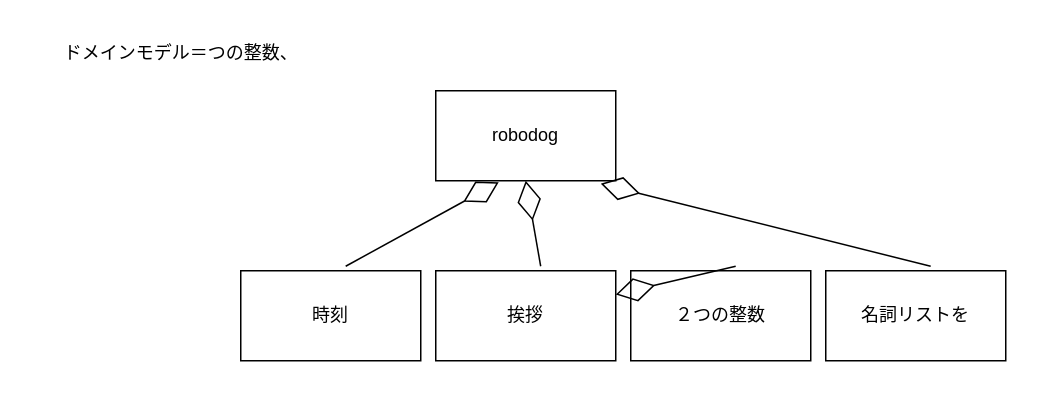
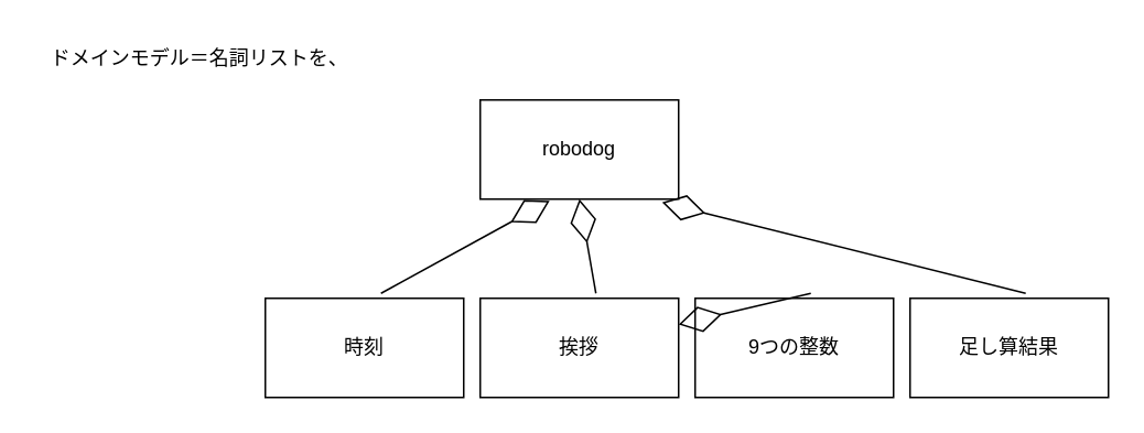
  <mxCell id="0" />
  <mxCell id="1" parent="0" />
  <mxCell id="2" value="robodog" style="rounded=0;whiteSpace=wrap;html=1;" vertex="1" parent="1"><mxGeometry x="290" y="60" width="120" height="60" as="geometry" /></mxCell>
  <mxCell id="3" value="時刻" style="rounded=0;whiteSpace=wrap;html=1;" vertex="1" parent="1"><mxGeometry x="160" y="180" width="120" height="60" as="geometry" /></mxCell>
  <mxCell id="4" value="" style="endArrow=diamondThin;endFill=0;endSize=24;html=1;rounded=0;exitX=0.583;exitY=-0.05;exitDx=0;exitDy=0;exitPerimeter=0;entryX=0.35;entryY=1.017;entryDx=0;entryDy=0;entryPerimeter=0;" edge="1" parent="1" source="3" target="2"><mxGeometry width="160" relative="1" as="geometry"><mxPoint x="460" y="175" as="sourcePoint" /><mxPoint x="320" y="130" as="targetPoint" /></mxGeometry></mxCell>
  <mxCell id="5" value="挨拶" style="rounded=0;whiteSpace=wrap;html=1;" vertex="1" parent="1"><mxGeometry x="290" y="180" width="120" height="60" as="geometry" /></mxCell>
  <mxCell id="6" value="" style="endArrow=diamondThin;endFill=0;endSize=24;html=1;rounded=0;exitX=0.583;exitY=-0.05;exitDx=0;exitDy=0;exitPerimeter=0;entryX=0.5;entryY=1;entryDx=0;entryDy=0;" edge="1" parent="1" source="5" target="2"><mxGeometry width="160" relative="1" as="geometry"><mxPoint x="630" y="265" as="sourcePoint" /><mxPoint x="490" y="100" as="targetPoint" /></mxGeometry></mxCell>
- <mxCell id="7" value="２つの整数" style="rounded=0;whiteSpace=wrap;html=1;" vertex="1" parent="1"><mxGeometry x="420" y="180" width="120" height="60" as="geometry" /></mxCell>
+ <mxCell id="7" value="9つの整数" style="rounded=0;whiteSpace=wrap;html=1;" vertex="1" parent="1"><mxGeometry x="420" y="180" width="120" height="60" as="geometry" /></mxCell>
  <mxCell id="8" value="" style="endArrow=diamondThin;endFill=0;endSize=24;html=1;rounded=0;exitX=0.583;exitY=-0.05;exitDx=0;exitDy=0;exitPerimeter=0;" edge="1" parent="1" source="7" target="5"><mxGeometry width="160" relative="1" as="geometry"><mxPoint x="730" y="265" as="sourcePoint" /><mxPoint x="400" y="130" as="targetPoint" /></mxGeometry></mxCell>
- <mxCell id="9" value="名詞リストを" style="rounded=0;whiteSpace=wrap;html=1;" vertex="1" parent="1"><mxGeometry x="550" y="180" width="120" height="60" as="geometry" /></mxCell>
+ <mxCell id="9" value="足し算結果" style="rounded=0;whiteSpace=wrap;html=1;" vertex="1" parent="1"><mxGeometry x="550" y="180" width="120" height="60" as="geometry" /></mxCell>
  <mxCell id="10" value="" style="endArrow=diamondThin;endFill=0;endSize=24;html=1;rounded=0;exitX=0.583;exitY=-0.05;exitDx=0;exitDy=0;exitPerimeter=0;entryX=0.917;entryY=1.033;entryDx=0;entryDy=0;entryPerimeter=0;" edge="1" parent="1" source="9" target="2"><mxGeometry width="160" relative="1" as="geometry"><mxPoint x="820" y="295" as="sourcePoint" /><mxPoint x="710" y="140" as="targetPoint" /></mxGeometry></mxCell>
- <mxCell id="11" value="ドメインモデル＝つの整数、" style="text;html=1;align=center;verticalAlign=middle;resizable=0;points=[];autosize=1;strokeColor=none;fillColor=none;" vertex="1" parent="1"><mxGeometry x="20" y="20" width="200" height="30" as="geometry" /></mxCell>
+ <mxCell id="11" value="ドメインモデル＝名詞リストを、" style="text;html=1;align=center;verticalAlign=middle;resizable=0;points=[];autosize=1;strokeColor=none;fillColor=none;" vertex="1" parent="1"><mxGeometry x="20" y="20" width="200" height="30" as="geometry" /></mxCell>
